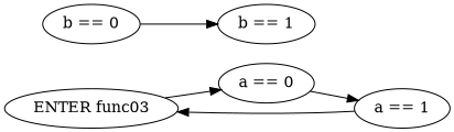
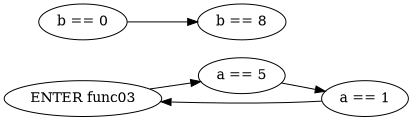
  digraph {
    rankdir=LR
    n1 [label="ENTER func03"]
-   n2 [label="a == 0"]
+   n2 [label="a == 5"]
    n3 [label="a == 1"]
    n4 [label="b == 0"]
-   n5 [label="b == 1"]
+   n5 [label="b == 8"]
    n1 -> n2
    n2 -> n3
    n3 -> n1
    n4 -> n5
  }
